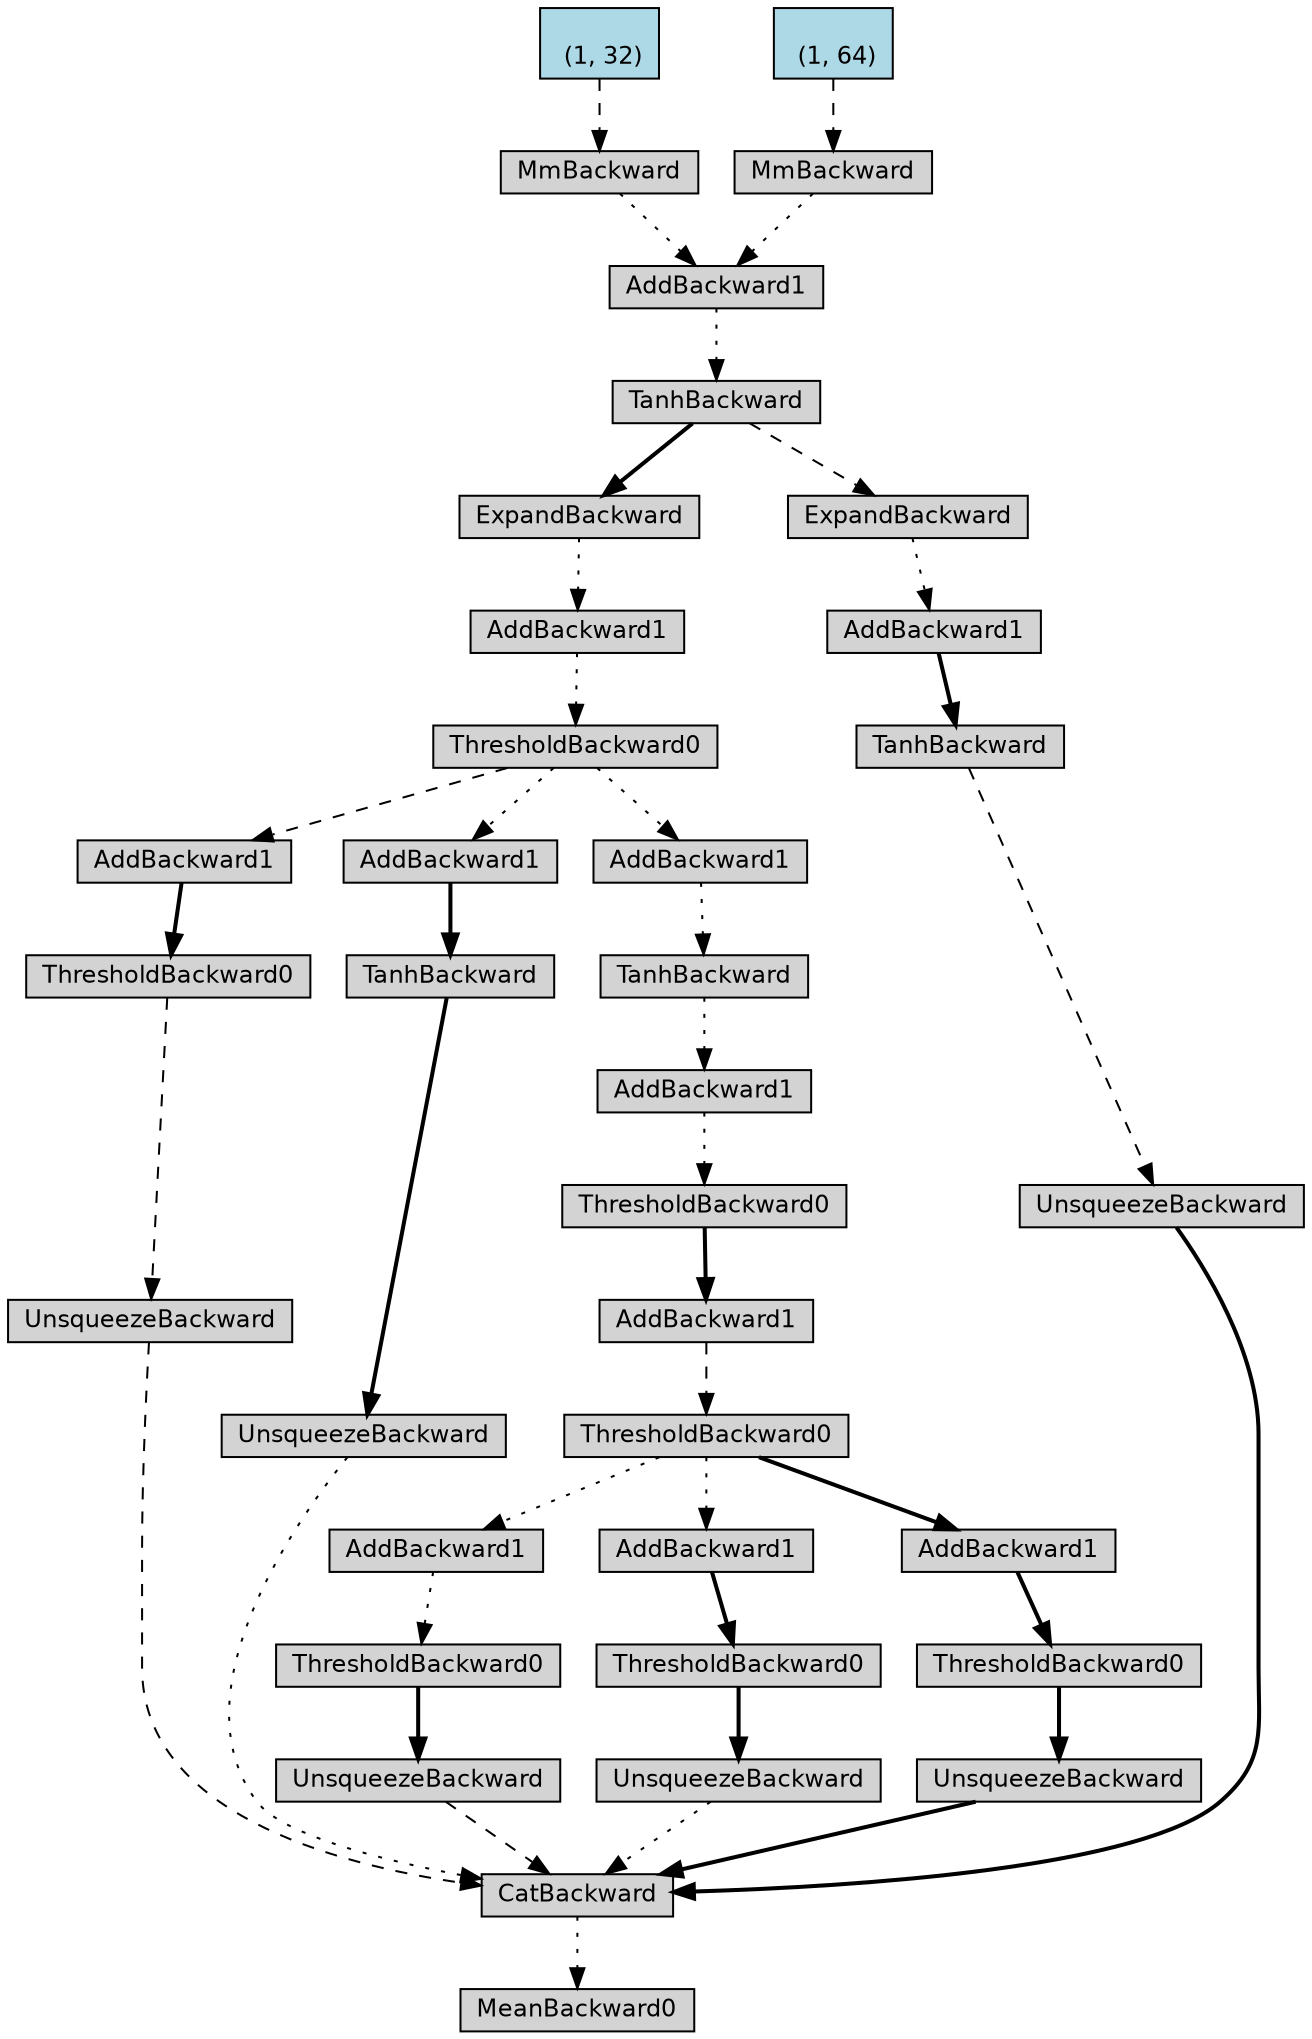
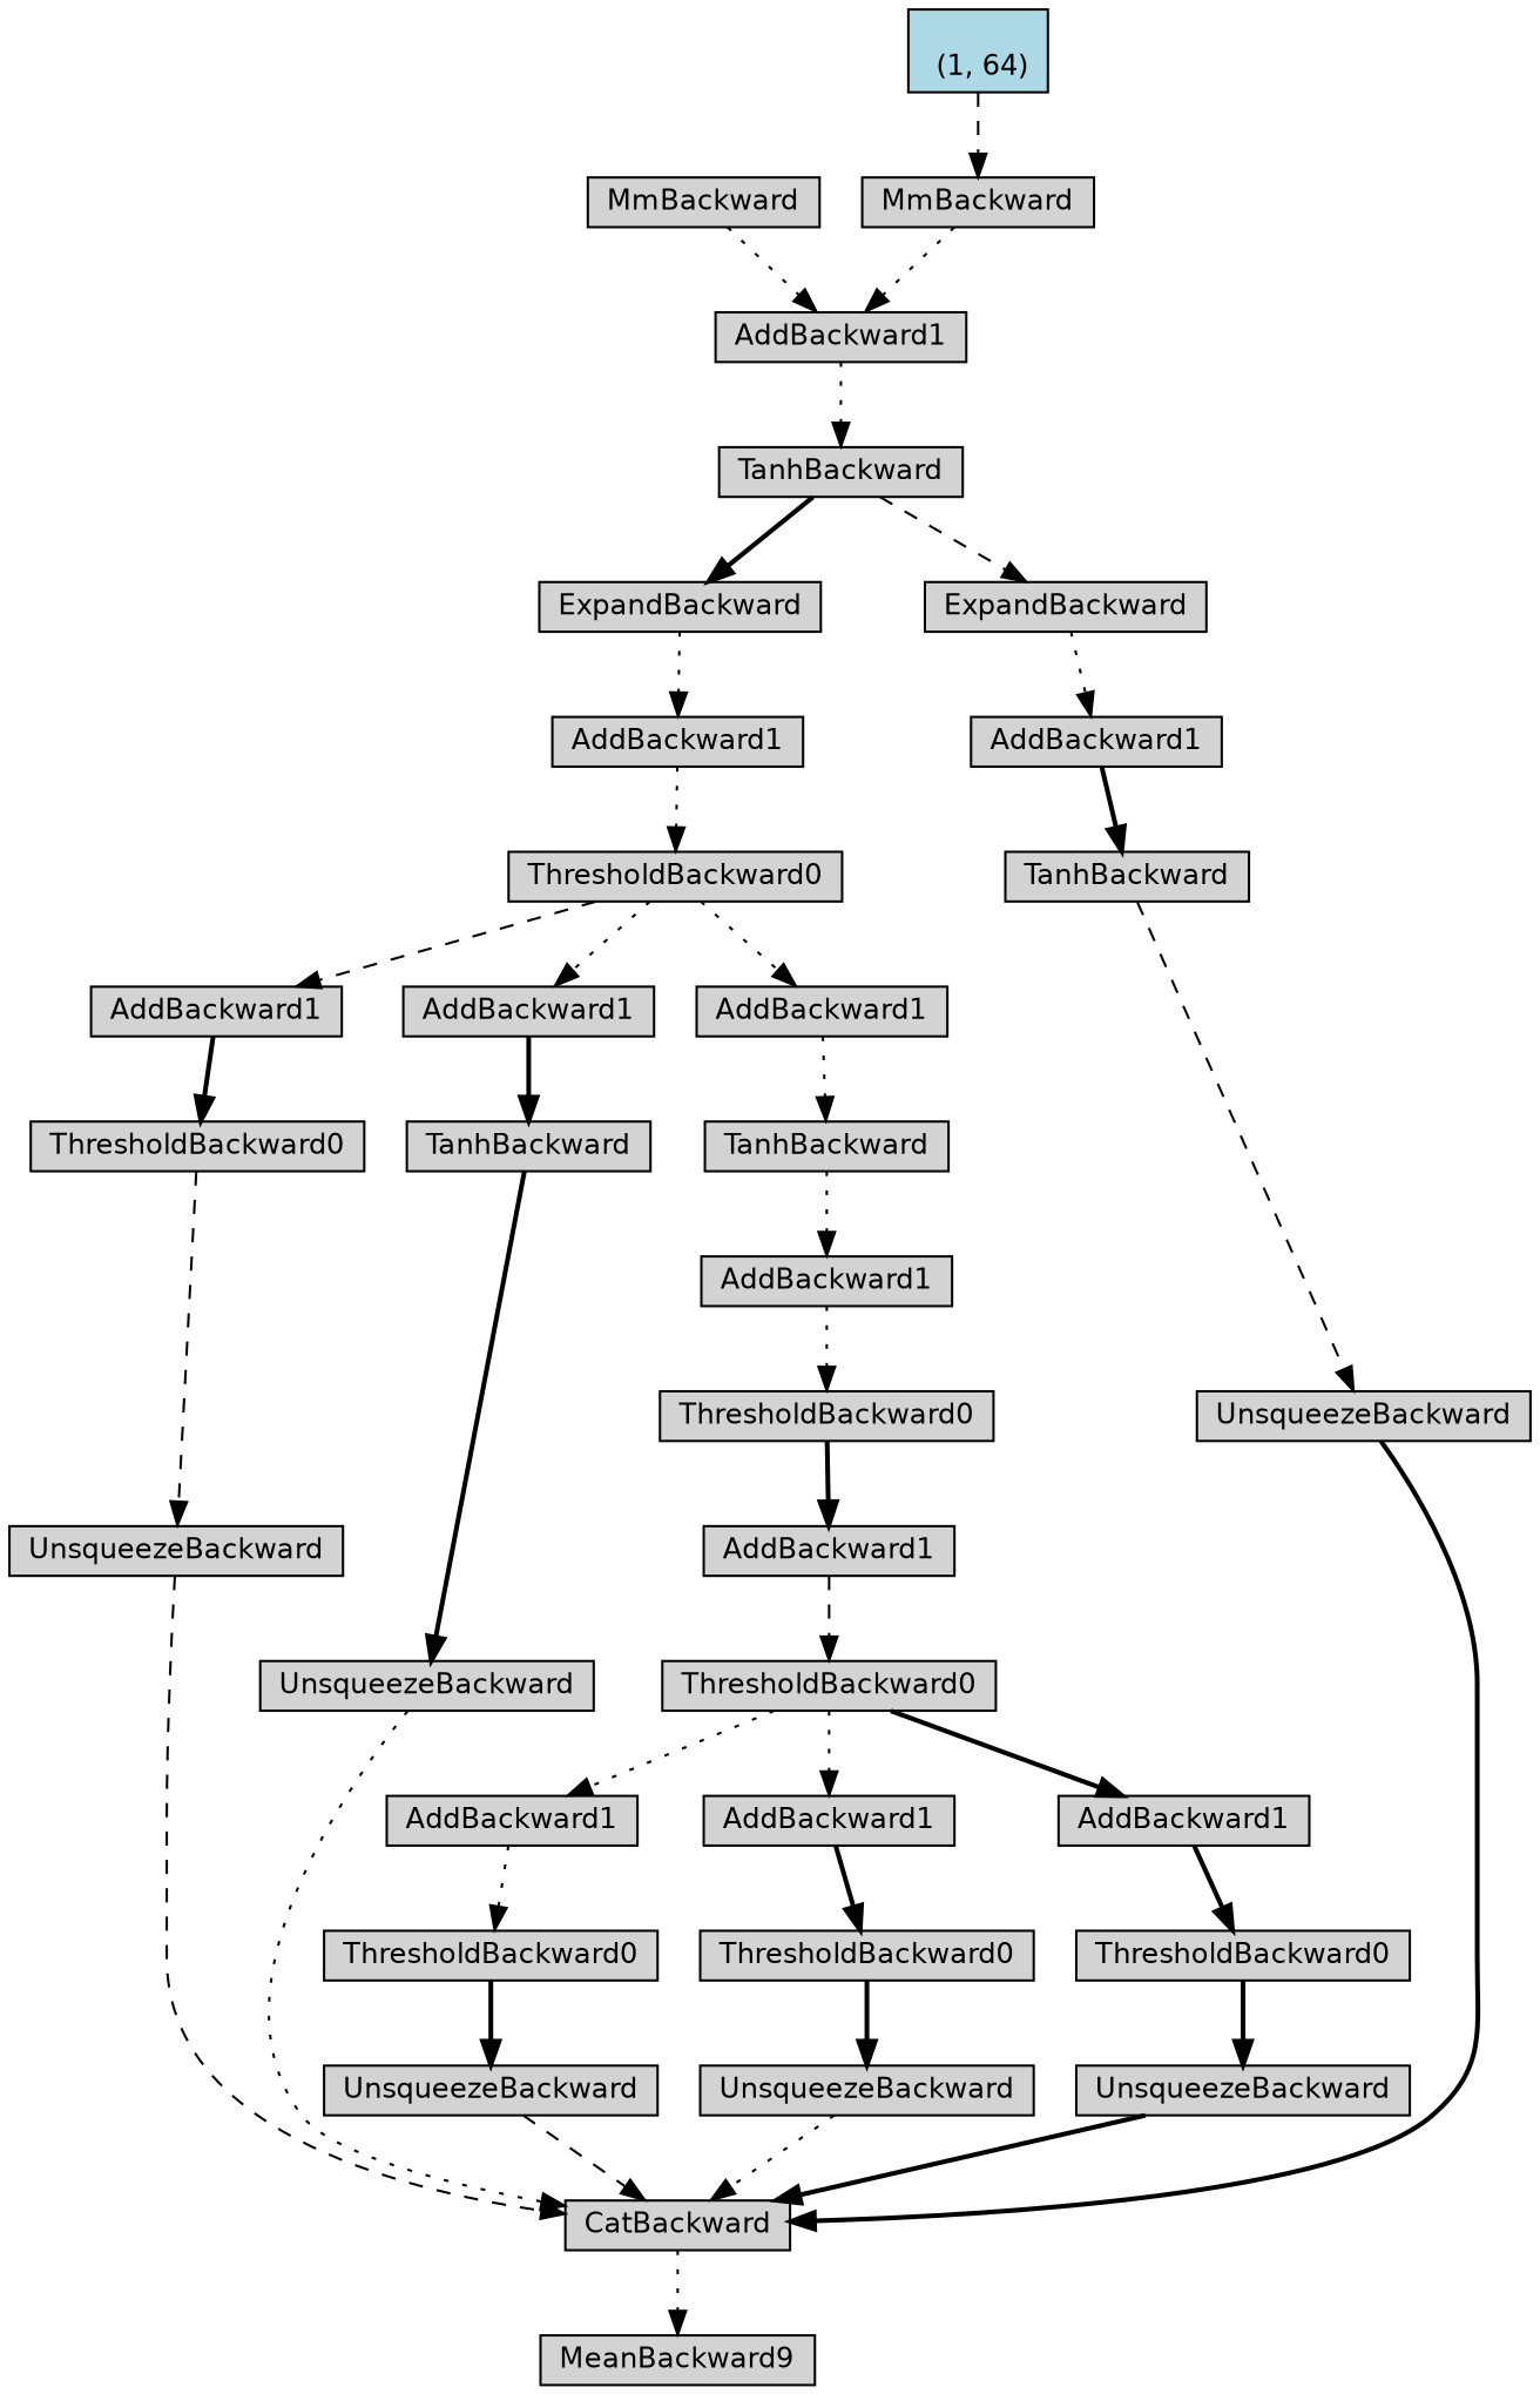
  digraph {
    fontname="DejaVu Sans"
    node [align=left fontname="DejaVu Sans" fontsize=12 ranksep=0.1 shape=box style=filled]
    edge [fontname="DejaVu Sans" style=dotted]
-   n1 [height=0.2 label=MeanBackward0]
+   n1 [height=0.2 label=MeanBackward9]
    n2 [height=0.2 label=CatBackward]
    n3 [height=0.2 label=UnsqueezeBackward]
    n4 [height=0.2 label=ThresholdBackward0]
    n5 [height=0.2 label=AddBackward1]
    n6 [height=0.2 label=ThresholdBackward0]
    n7 [height=0.2 label=AddBackward1]
    n8 [height=0.2 label=AddBackward1]
    n9 [height=0.2 label=TanhBackward]
    n10 [height=0.2 label=TanhBackward]
    n11 [height=0.2 label=AddBackward1]
    n12 [height=0.2 label=ExpandBackward]
    n13 [height=0.2 label=TanhBackward]
    n14 [height=0.2 label=ExpandBackward]
    n15 [height=0.2 label=AddBackward1]
    n16 [height=0.2 label=AddBackward1]
    n17 [height=0.2 label=MmBackward]
-   n18 [fillcolor=lightblue height=0.2 label="\n (1, 32)"]
    n19 [height=0.2 label=MmBackward]
    n20 [fillcolor=lightblue height=0.2 label="\n (1, 64)"]
    n21 [height=0.2 label=UnsqueezeBackward]
    n22 [height=0.2 label=UnsqueezeBackward]
    n23 [height=0.2 label=TanhBackward]
    n24 [height=0.2 label=UnsqueezeBackward]
    n25 [height=0.2 label=ThresholdBackward0]
    n26 [height=0.2 label=AddBackward1]
    n27 [height=0.2 label=ThresholdBackward0]
    n28 [height=0.2 label=AddBackward1]
    n29 [height=0.2 label=AddBackward1]
    n30 [height=0.2 label=ThresholdBackward0]
    n31 [height=0.2 label=ThresholdBackward0]
    n32 [height=0.2 label=AddBackward1]
    n33 [height=0.2 label=ThresholdBackward0]
    n34 [height=0.2 label=AddBackward1]
    n35 [height=0.2 label=UnsqueezeBackward]
    n36 [height=0.2 label=UnsqueezeBackward]
    n2 -> n1
    n3 -> n2 [style=dashed]
    n4 -> n3 [style=dashed]
    n5 -> n4 [style=bold]
    n6 -> n5 [style=dashed]
    n6 -> n7
    n6 -> n8
    n7 -> n9 [style=bold]
    n8 -> n10
    n9 -> n21 [style=bold]
    n10 -> n34
    n11 -> n6
    n12 -> n11
    n13 -> n12 [style=bold]
    n13 -> n14 [style=dashed]
    n14 -> n15
    n15 -> n23 [style=bold]
    n16 -> n13
    n17 -> n16
-   n18 -> n17 [style=dashed]
    n19 -> n16
    n20 -> n19 [style=dashed]
    n21 -> n2
    n22 -> n2 [style=bold]
    n23 -> n22 [style=dashed]
    n24 -> n2 [style=dashed]
    n25 -> n24 [style=bold]
    n26 -> n25
    n27 -> n26
    n27 -> n28
    n27 -> n29 [style=bold]
    n28 -> n30 [style=bold]
    n29 -> n31 [style=bold]
    n30 -> n35 [style=bold]
    n31 -> n36 [style=bold]
    n32 -> n27 [style=dashed]
    n33 -> n32 [style=bold]
    n34 -> n33
    n35 -> n2
    n36 -> n2 [style=bold]
  }
